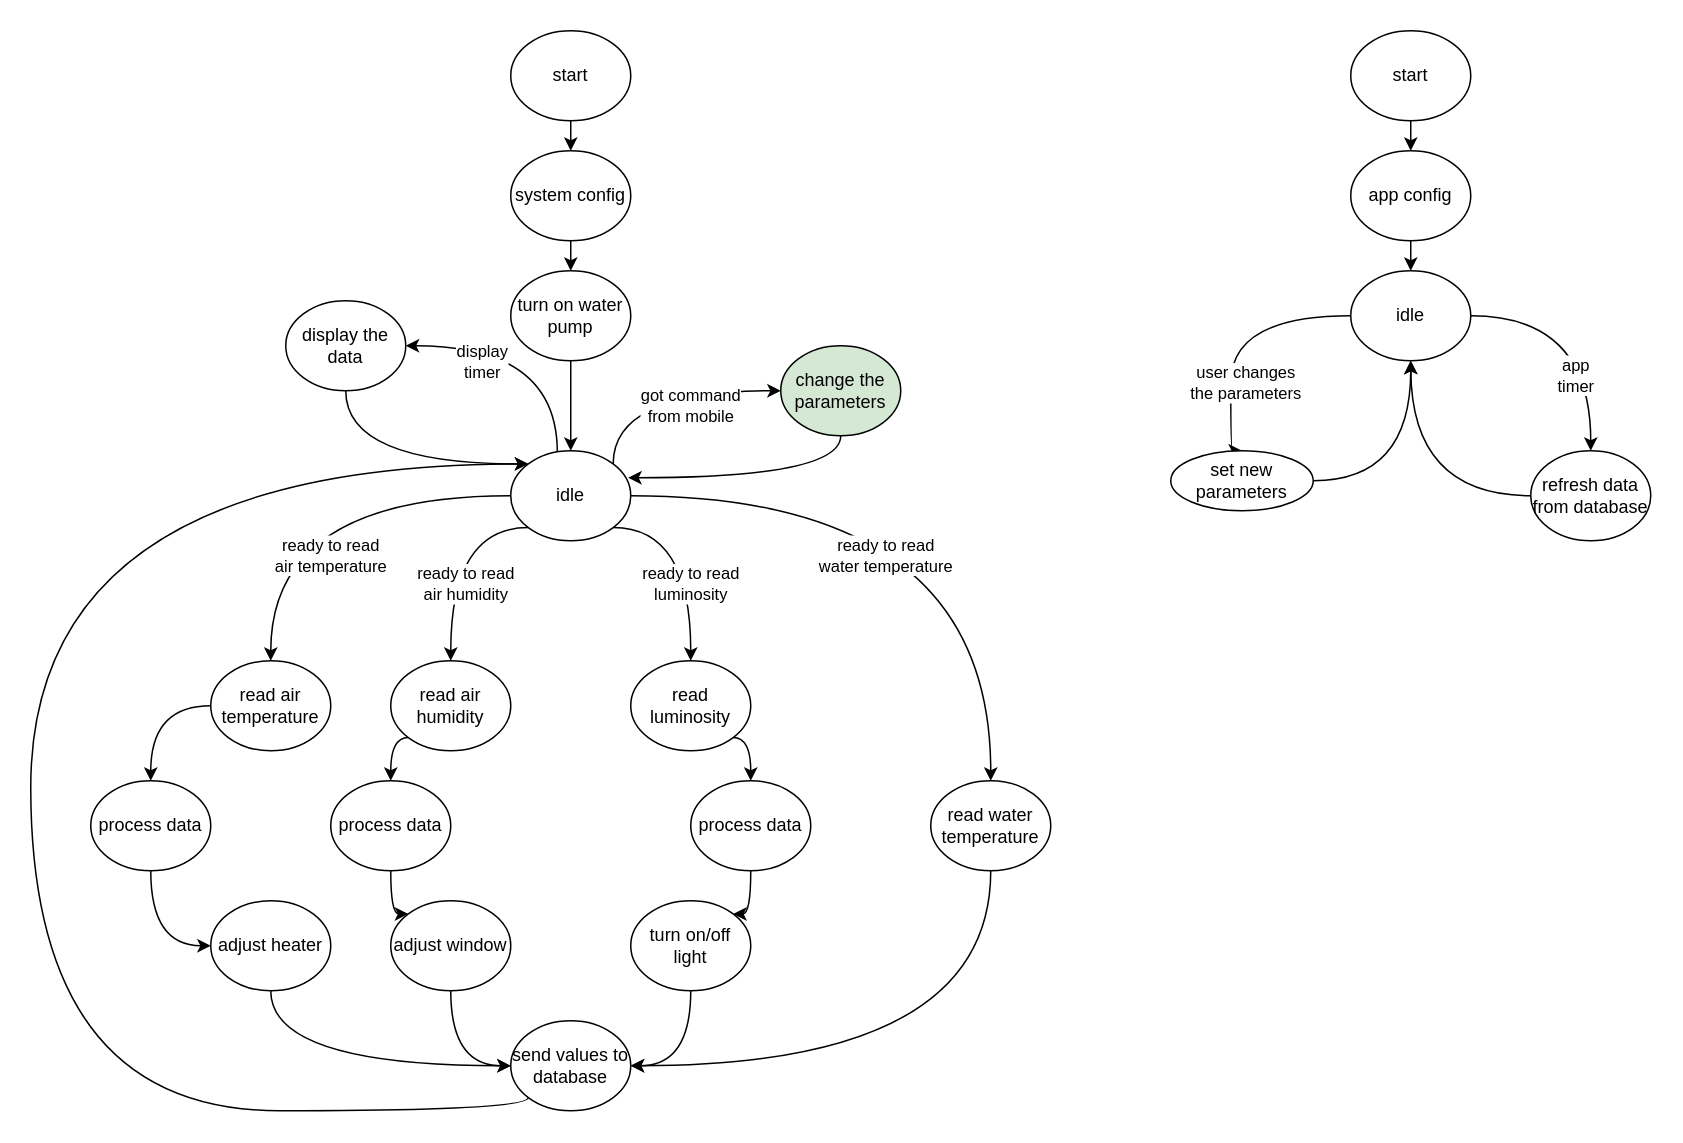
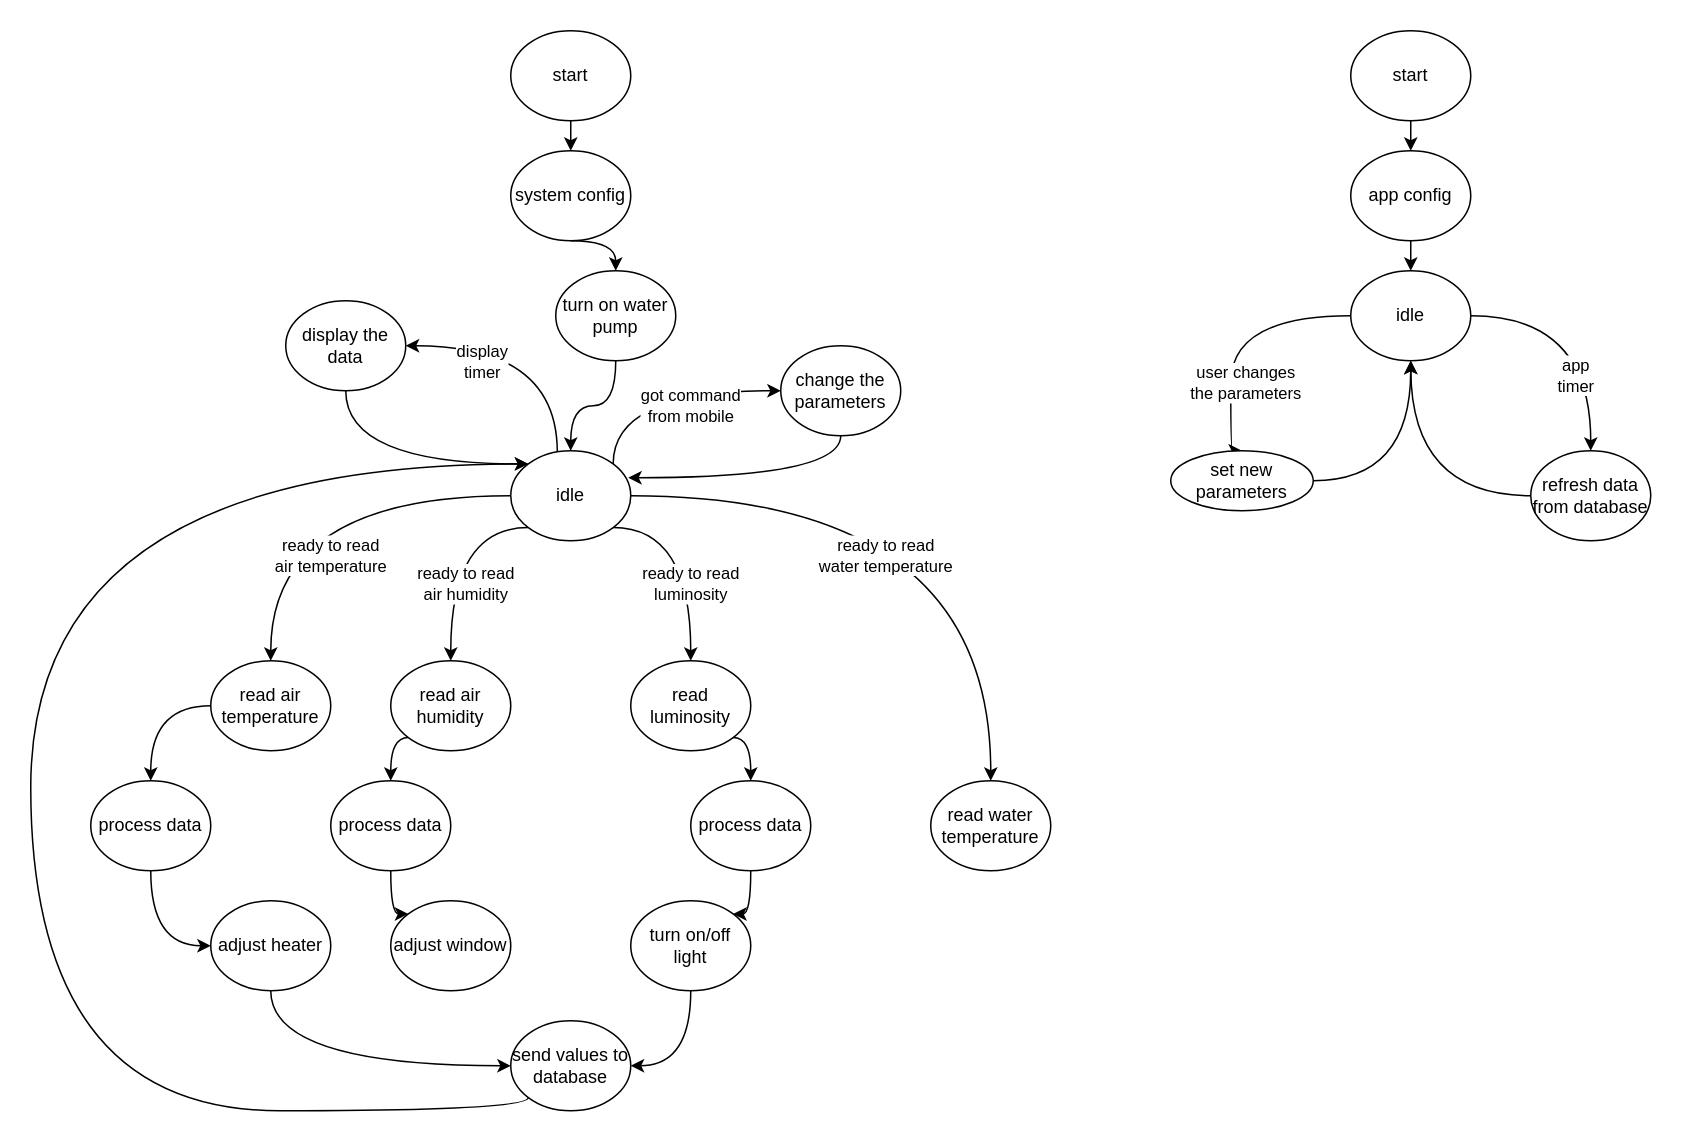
  <mxCell id="0" />
  <mxCell id="1" parent="0" />
  <mxCell id="2" value="ready to read&lt;br&gt;air temperature" style="edgeStyle=orthogonalEdgeStyle;rounded=0;orthogonalLoop=1;jettySize=auto;html=1;entryX=0.5;entryY=0;entryDx=0;entryDy=0;curved=1;exitX=0;exitY=0.5;exitDx=0;exitDy=0;" edge="1" parent="1" source="9" target="11"><mxGeometry x="0.481" y="40" relative="1" as="geometry"><Array as="points"><mxPoint x="180" y="330" /></Array><mxPoint as="offset" /></mxGeometry></mxCell>
  <mxCell id="3" value="ready to read&lt;br&gt;air humidity" style="edgeStyle=orthogonalEdgeStyle;curved=1;rounded=0;orthogonalLoop=1;jettySize=auto;html=1;exitX=0;exitY=1;exitDx=0;exitDy=0;entryX=0.5;entryY=0;entryDx=0;entryDy=0;" edge="1" parent="1" source="9" target="19"><mxGeometry x="0.288" y="10" relative="1" as="geometry"><Array as="points"><mxPoint x="300" y="351" /></Array><mxPoint as="offset" /></mxGeometry></mxCell>
  <mxCell id="4" value="ready to read&lt;br&gt;luminosity" style="edgeStyle=orthogonalEdgeStyle;curved=1;rounded=0;orthogonalLoop=1;jettySize=auto;html=1;exitX=1;exitY=1;exitDx=0;exitDy=0;entryX=0.5;entryY=0;entryDx=0;entryDy=0;" edge="1" parent="1" source="9" target="27"><mxGeometry x="0.288" relative="1" as="geometry"><Array as="points"><mxPoint x="460" y="351" /></Array><mxPoint as="offset" /></mxGeometry></mxCell>
  <mxCell id="5" value="ready to read&lt;br&gt;water temperature" style="edgeStyle=orthogonalEdgeStyle;curved=1;rounded=0;orthogonalLoop=1;jettySize=auto;html=1;entryX=0.5;entryY=0;entryDx=0;entryDy=0;" edge="1" parent="1" source="9" target="31"><mxGeometry x="-0.209" y="-40" relative="1" as="geometry"><mxPoint as="offset" /></mxGeometry></mxCell>
  <mxCell id="6" value="got command&lt;br&gt;from mobile" style="edgeStyle=orthogonalEdgeStyle;curved=1;rounded=0;orthogonalLoop=1;jettySize=auto;html=1;exitX=1;exitY=0;exitDx=0;exitDy=0;entryX=0;entryY=0.5;entryDx=0;entryDy=0;" edge="1" parent="1" source="9" target="39"><mxGeometry x="0.252" y="-10" relative="1" as="geometry"><Array as="points"><mxPoint x="408" y="260" /></Array><mxPoint as="offset" /></mxGeometry></mxCell>
  <mxCell id="7" style="edgeStyle=orthogonalEdgeStyle;curved=1;rounded=0;orthogonalLoop=1;jettySize=auto;html=1;entryX=1;entryY=0.5;entryDx=0;entryDy=0;exitX=0.388;exitY=0.017;exitDx=0;exitDy=0;exitPerimeter=0;" edge="1" parent="1" source="9" target="41"><mxGeometry relative="1" as="geometry" /></mxCell>
  <mxCell id="8" value="display&lt;br&gt;timer" style="edgeLabel;html=1;align=center;verticalAlign=middle;resizable=0;points=[];" vertex="1" connectable="0" parent="7"><mxGeometry x="0.166" y="15" relative="1" as="geometry"><mxPoint x="-22" y="-5" as="offset" /></mxGeometry></mxCell>
  <mxCell id="9" value="idle" style="ellipse;whiteSpace=wrap;html=1;" vertex="1" parent="1"><mxGeometry x="340" y="300" width="80" height="60" as="geometry" /></mxCell>
  <mxCell id="10" style="edgeStyle=orthogonalEdgeStyle;curved=1;rounded=0;orthogonalLoop=1;jettySize=auto;html=1;entryX=0.5;entryY=0;entryDx=0;entryDy=0;" edge="1" parent="1" source="11" target="13"><mxGeometry relative="1" as="geometry"><Array as="points"><mxPoint x="100" y="470" /></Array></mxGeometry></mxCell>
  <mxCell id="11" value="read air temperature" style="ellipse;whiteSpace=wrap;html=1;" vertex="1" parent="1"><mxGeometry x="140" y="440" width="80" height="60" as="geometry" /></mxCell>
  <mxCell id="12" style="edgeStyle=orthogonalEdgeStyle;curved=1;rounded=0;orthogonalLoop=1;jettySize=auto;html=1;entryX=0;entryY=0.5;entryDx=0;entryDy=0;" edge="1" parent="1" source="13" target="15"><mxGeometry relative="1" as="geometry" /></mxCell>
  <mxCell id="13" value="process data" style="ellipse;whiteSpace=wrap;html=1;" vertex="1" parent="1"><mxGeometry x="60" y="520" width="80" height="60" as="geometry" /></mxCell>
  <mxCell id="14" style="edgeStyle=orthogonalEdgeStyle;curved=1;rounded=0;orthogonalLoop=1;jettySize=auto;html=1;entryX=0;entryY=0.5;entryDx=0;entryDy=0;" edge="1" parent="1" source="15" target="17"><mxGeometry relative="1" as="geometry"><Array as="points"><mxPoint x="180" y="710" /></Array></mxGeometry></mxCell>
  <mxCell id="15" value="adjust heater" style="ellipse;whiteSpace=wrap;html=1;" vertex="1" parent="1"><mxGeometry x="140" y="600" width="80" height="60" as="geometry" /></mxCell>
  <mxCell id="16" style="edgeStyle=orthogonalEdgeStyle;curved=1;rounded=0;orthogonalLoop=1;jettySize=auto;html=1;entryX=0;entryY=0;entryDx=0;entryDy=0;exitX=0;exitY=1;exitDx=0;exitDy=0;" edge="1" parent="1" source="17" target="9"><mxGeometry relative="1" as="geometry"><Array as="points"><mxPoint x="352" y="740" /><mxPoint x="20" y="740" /><mxPoint x="20" y="309" /></Array></mxGeometry></mxCell>
  <mxCell id="17" value="send values to database" style="ellipse;whiteSpace=wrap;html=1;" vertex="1" parent="1"><mxGeometry x="340" y="680" width="80" height="60" as="geometry" /></mxCell>
  <mxCell id="18" style="edgeStyle=orthogonalEdgeStyle;curved=1;rounded=0;orthogonalLoop=1;jettySize=auto;html=1;exitX=0;exitY=1;exitDx=0;exitDy=0;entryX=0.5;entryY=0;entryDx=0;entryDy=0;" edge="1" parent="1" source="19" target="21"><mxGeometry relative="1" as="geometry" /></mxCell>
  <mxCell id="19" value="read air humidity" style="ellipse;whiteSpace=wrap;html=1;" vertex="1" parent="1"><mxGeometry x="260" y="440" width="80" height="60" as="geometry" /></mxCell>
  <mxCell id="20" style="edgeStyle=orthogonalEdgeStyle;curved=1;rounded=0;orthogonalLoop=1;jettySize=auto;html=1;entryX=0;entryY=0;entryDx=0;entryDy=0;" edge="1" parent="1" source="21" target="23"><mxGeometry relative="1" as="geometry"><Array as="points"><mxPoint x="260" y="609" /></Array></mxGeometry></mxCell>
  <mxCell id="21" value="process data" style="ellipse;whiteSpace=wrap;html=1;" vertex="1" parent="1"><mxGeometry x="220" y="520" width="80" height="60" as="geometry" /></mxCell>
- <mxCell id="22" style="edgeStyle=orthogonalEdgeStyle;curved=1;rounded=0;orthogonalLoop=1;jettySize=auto;html=1;entryX=0;entryY=0.5;entryDx=0;entryDy=0;" edge="1" parent="1" source="23" target="17"><mxGeometry relative="1" as="geometry" /></mxCell>
  <mxCell id="23" value="adjust window" style="ellipse;whiteSpace=wrap;html=1;" vertex="1" parent="1"><mxGeometry x="260" y="600" width="80" height="60" as="geometry" /></mxCell>
  <mxCell id="24" style="edgeStyle=orthogonalEdgeStyle;curved=1;rounded=0;orthogonalLoop=1;jettySize=auto;html=1;entryX=1;entryY=0.5;entryDx=0;entryDy=0;" edge="1" parent="1" source="25" target="17"><mxGeometry relative="1" as="geometry" /></mxCell>
  <mxCell id="25" value="turn on/off light" style="ellipse;whiteSpace=wrap;html=1;" vertex="1" parent="1"><mxGeometry x="420" y="600" width="80" height="60" as="geometry" /></mxCell>
  <mxCell id="26" style="edgeStyle=orthogonalEdgeStyle;curved=1;rounded=0;orthogonalLoop=1;jettySize=auto;html=1;exitX=1;exitY=1;exitDx=0;exitDy=0;entryX=0.5;entryY=0;entryDx=0;entryDy=0;" edge="1" parent="1" source="27" target="29"><mxGeometry relative="1" as="geometry" /></mxCell>
  <mxCell id="27" value="read luminosity" style="ellipse;whiteSpace=wrap;html=1;" vertex="1" parent="1"><mxGeometry x="420" y="440" width="80" height="60" as="geometry" /></mxCell>
  <mxCell id="28" style="edgeStyle=orthogonalEdgeStyle;curved=1;rounded=0;orthogonalLoop=1;jettySize=auto;html=1;entryX=1;entryY=0;entryDx=0;entryDy=0;" edge="1" parent="1" source="29" target="25"><mxGeometry relative="1" as="geometry"><Array as="points"><mxPoint x="500" y="609" /></Array></mxGeometry></mxCell>
  <mxCell id="29" value="process data" style="ellipse;whiteSpace=wrap;html=1;" vertex="1" parent="1"><mxGeometry x="460" y="520" width="80" height="60" as="geometry" /></mxCell>
- <mxCell id="30" style="edgeStyle=orthogonalEdgeStyle;curved=1;rounded=0;orthogonalLoop=1;jettySize=auto;html=1;entryX=1;entryY=0.5;entryDx=0;entryDy=0;" edge="1" parent="1" source="31" target="17"><mxGeometry relative="1" as="geometry"><Array as="points"><mxPoint x="660" y="710" /></Array></mxGeometry></mxCell>
  <mxCell id="31" value="read water temperature" style="ellipse;whiteSpace=wrap;html=1;" vertex="1" parent="1"><mxGeometry x="620" y="520" width="80" height="60" as="geometry" /></mxCell>
  <mxCell id="32" style="edgeStyle=orthogonalEdgeStyle;curved=1;rounded=0;orthogonalLoop=1;jettySize=auto;html=1;exitX=0.5;exitY=1;exitDx=0;exitDy=0;entryX=0.5;entryY=0;entryDx=0;entryDy=0;" edge="1" parent="1" source="33" target="35"><mxGeometry relative="1" as="geometry" /></mxCell>
  <mxCell id="33" value="start" style="ellipse;whiteSpace=wrap;html=1;" vertex="1" parent="1"><mxGeometry x="340" y="20" width="80" height="60" as="geometry" /></mxCell>
  <mxCell id="34" style="edgeStyle=orthogonalEdgeStyle;curved=1;rounded=0;orthogonalLoop=1;jettySize=auto;html=1;exitX=0.5;exitY=1;exitDx=0;exitDy=0;entryX=0.5;entryY=0;entryDx=0;entryDy=0;" edge="1" parent="1" source="35" target="37"><mxGeometry relative="1" as="geometry" /></mxCell>
  <mxCell id="35" value="system config" style="ellipse;whiteSpace=wrap;html=1;" vertex="1" parent="1"><mxGeometry x="340" y="100" width="80" height="60" as="geometry" /></mxCell>
  <mxCell id="36" style="edgeStyle=orthogonalEdgeStyle;curved=1;rounded=0;orthogonalLoop=1;jettySize=auto;html=1;exitX=0.5;exitY=1;exitDx=0;exitDy=0;entryX=0.5;entryY=0;entryDx=0;entryDy=0;" edge="1" parent="1" source="37" target="9"><mxGeometry relative="1" as="geometry" /></mxCell>
- <mxCell id="37" value="turn on water pump" style="ellipse;whiteSpace=wrap;html=1;" vertex="1" parent="1"><mxGeometry x="340" y="180" width="80" height="60" as="geometry" /></mxCell>
+ <mxCell id="37" value="turn on water pump" style="ellipse;whiteSpace=wrap;html=1;" vertex="1" parent="1"><mxGeometry x="370" y="180" width="80" height="60" as="geometry" /></mxCell>
  <mxCell id="38" style="edgeStyle=orthogonalEdgeStyle;curved=1;rounded=0;orthogonalLoop=1;jettySize=auto;html=1;entryX=0.979;entryY=0.3;entryDx=0;entryDy=0;entryPerimeter=0;" edge="1" parent="1" source="39" target="9"><mxGeometry relative="1" as="geometry"><Array as="points"><mxPoint x="560" y="318" /></Array></mxGeometry></mxCell>
- <mxCell id="39" value="change the parameters" style="ellipse;whiteSpace=wrap;html=1;fillColor=#d5e8d4;" vertex="1" parent="1"><mxGeometry x="520" y="230" width="80" height="60" as="geometry" /></mxCell>
+ <mxCell id="39" value="change the parameters" style="ellipse;whiteSpace=wrap;html=1;" vertex="1" parent="1"><mxGeometry x="520" y="230" width="80" height="60" as="geometry" /></mxCell>
  <mxCell id="40" style="edgeStyle=orthogonalEdgeStyle;curved=1;rounded=0;orthogonalLoop=1;jettySize=auto;html=1;entryX=0;entryY=0;entryDx=0;entryDy=0;" edge="1" parent="1" source="41" target="9"><mxGeometry relative="1" as="geometry"><Array as="points"><mxPoint x="230" y="309" /></Array></mxGeometry></mxCell>
  <mxCell id="41" value="display the data" style="ellipse;whiteSpace=wrap;html=1;" vertex="1" parent="1"><mxGeometry x="190" y="200" width="80" height="60" as="geometry" /></mxCell>
  <mxCell id="42" style="edgeStyle=orthogonalEdgeStyle;curved=1;rounded=0;orthogonalLoop=1;jettySize=auto;html=1;exitX=0.5;exitY=1;exitDx=0;exitDy=0;entryX=0.5;entryY=0;entryDx=0;entryDy=0;" edge="1" parent="1" source="43" target="45"><mxGeometry relative="1" as="geometry" /></mxCell>
  <mxCell id="43" value="start" style="ellipse;whiteSpace=wrap;html=1;" vertex="1" parent="1"><mxGeometry x="900" y="20" width="80" height="60" as="geometry" /></mxCell>
  <mxCell id="44" style="edgeStyle=orthogonalEdgeStyle;curved=1;rounded=0;orthogonalLoop=1;jettySize=auto;html=1;" edge="1" parent="1" source="45" target="48"><mxGeometry relative="1" as="geometry" /></mxCell>
  <mxCell id="45" value="app config" style="ellipse;whiteSpace=wrap;html=1;" vertex="1" parent="1"><mxGeometry x="900" y="100" width="80" height="60" as="geometry" /></mxCell>
  <mxCell id="46" value="user changes&lt;br&gt;the parameters" style="edgeStyle=orthogonalEdgeStyle;curved=1;rounded=0;orthogonalLoop=1;jettySize=auto;html=1;entryX=0.5;entryY=0;entryDx=0;entryDy=0;exitX=0;exitY=0.5;exitDx=0;exitDy=0;" edge="1" parent="1" source="48" target="50"><mxGeometry x="0.412" y="10" relative="1" as="geometry"><Array as="points"><mxPoint x="820" y="210" /></Array><mxPoint as="offset" /></mxGeometry></mxCell>
  <mxCell id="47" value="app&lt;br&gt;timer" style="edgeStyle=orthogonalEdgeStyle;curved=1;rounded=0;orthogonalLoop=1;jettySize=auto;html=1;entryX=0.5;entryY=0;entryDx=0;entryDy=0;exitX=1;exitY=0.5;exitDx=0;exitDy=0;" edge="1" parent="1" source="48" target="52"><mxGeometry x="0.412" y="-10" relative="1" as="geometry"><Array as="points"><mxPoint x="1060" y="210" /></Array><mxPoint as="offset" /></mxGeometry></mxCell>
  <mxCell id="48" value="idle" style="ellipse;whiteSpace=wrap;html=1;" vertex="1" parent="1"><mxGeometry x="900" y="180" width="80" height="60" as="geometry" /></mxCell>
  <mxCell id="49" style="edgeStyle=orthogonalEdgeStyle;curved=1;rounded=0;orthogonalLoop=1;jettySize=auto;html=1;entryX=0.5;entryY=1;entryDx=0;entryDy=0;" edge="1" parent="1" source="50" target="48"><mxGeometry relative="1" as="geometry" /></mxCell>
  <mxCell id="50" value="set new parameters" style="ellipse;whiteSpace=wrap;html=1;" vertex="1" parent="1"><mxGeometry x="780" y="300" width="95" height="40" as="geometry" /></mxCell>
  <mxCell id="51" style="edgeStyle=orthogonalEdgeStyle;curved=1;rounded=0;orthogonalLoop=1;jettySize=auto;html=1;" edge="1" parent="1" source="52"><mxGeometry relative="1" as="geometry"><mxPoint x="940" y="240" as="targetPoint" /></mxGeometry></mxCell>
  <mxCell id="52" value="refresh data from database" style="ellipse;whiteSpace=wrap;html=1;" vertex="1" parent="1"><mxGeometry x="1020" y="300" width="80" height="60" as="geometry" /></mxCell>
